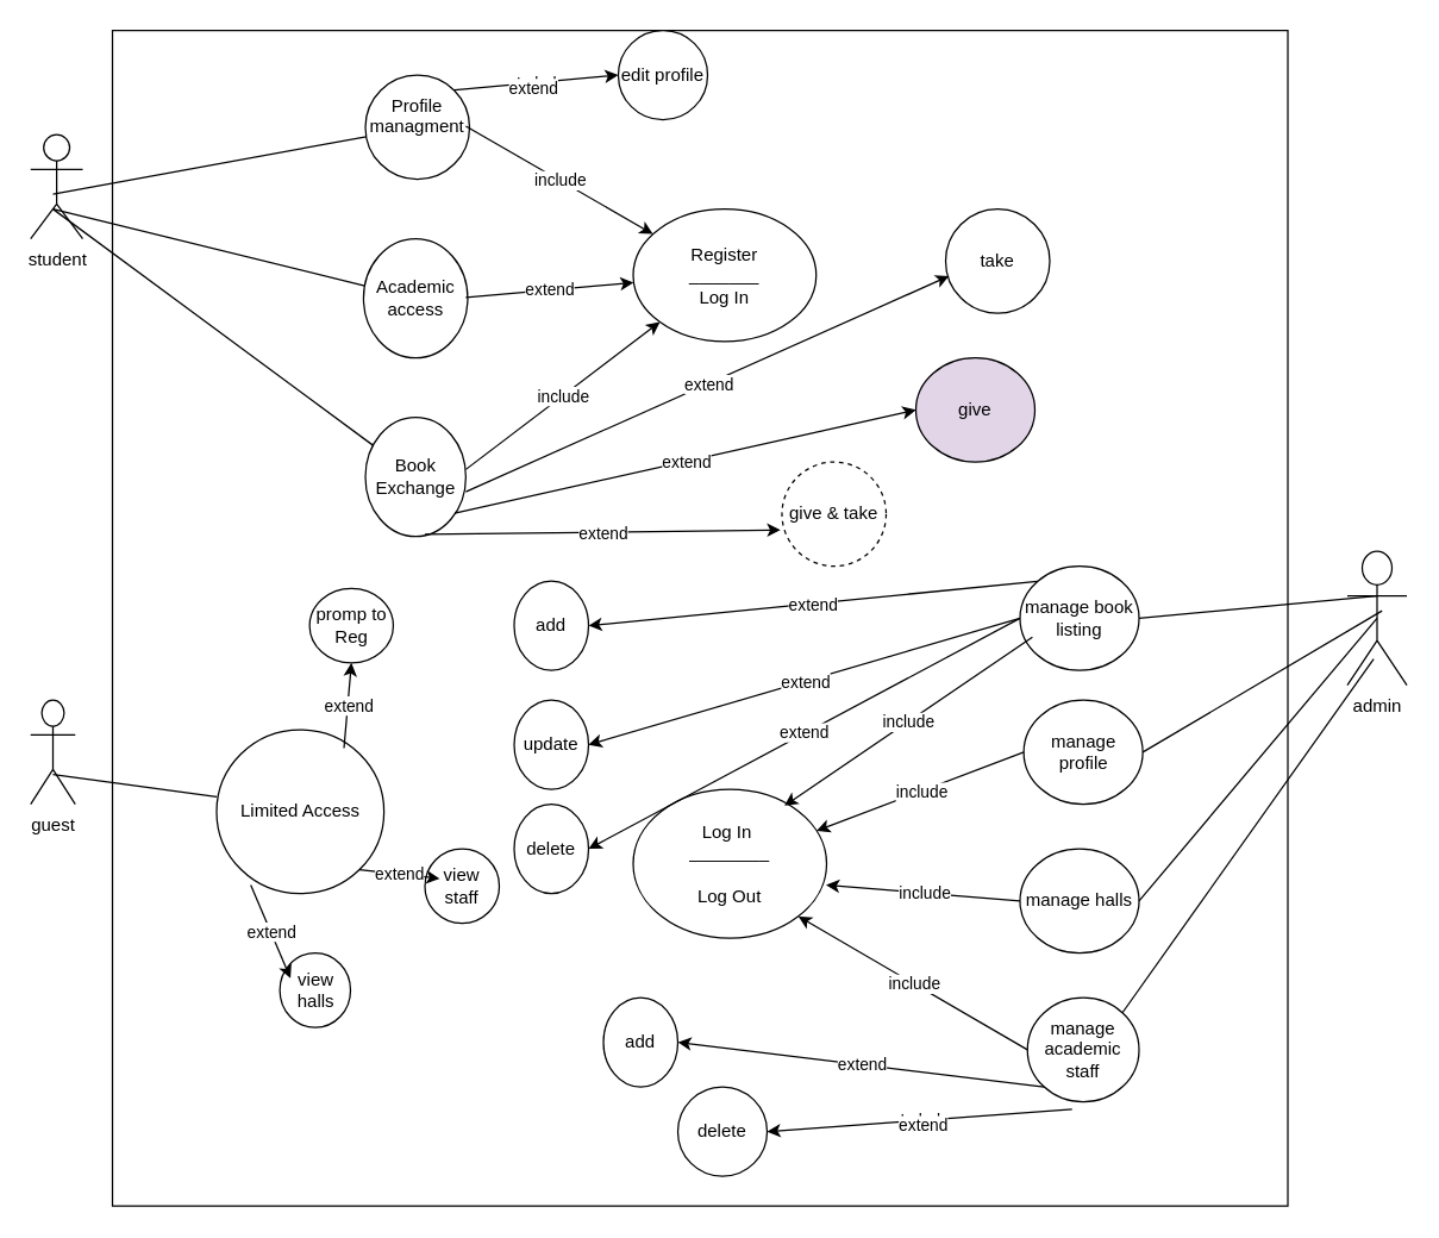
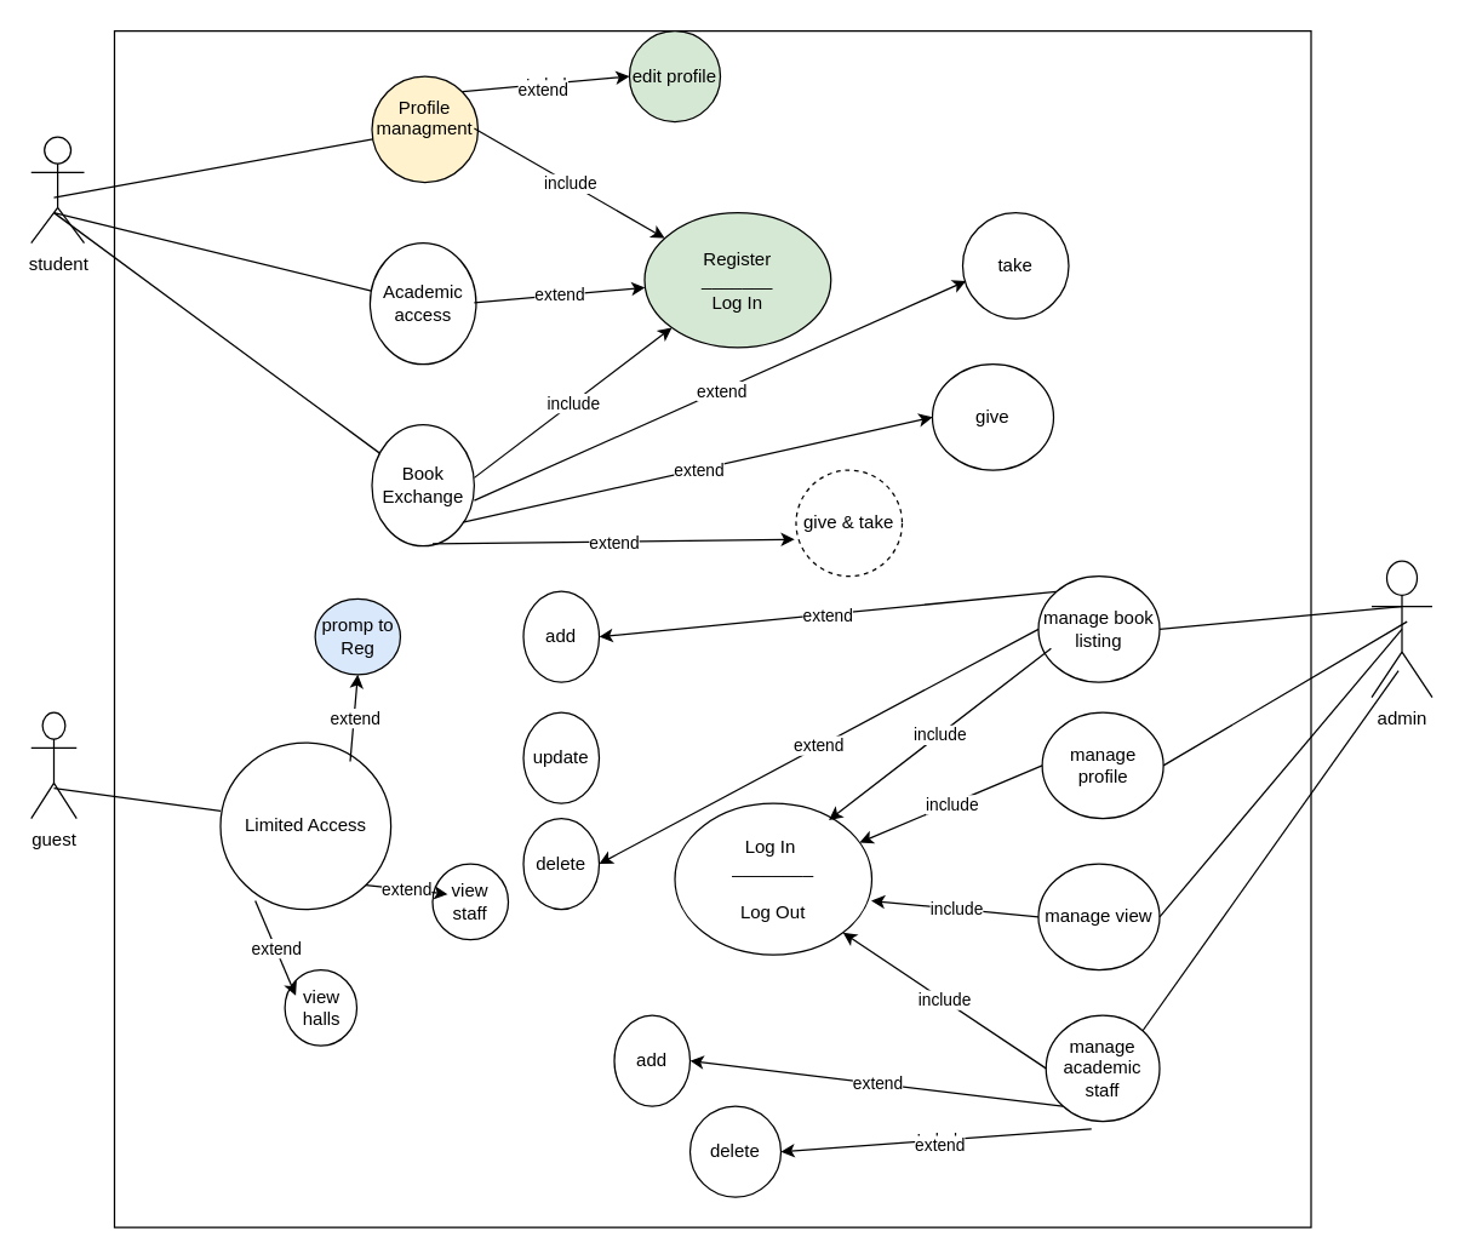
  <mxCell id="0" />
  <mxCell id="1" parent="0" />
  <mxCell id="2" value="student" style="shape=umlActor;verticalLabelPosition=bottom;verticalAlign=top;html=1;outlineConnect=0;" parent="1" vertex="1"><mxGeometry x="20" y="90" width="35" height="70" as="geometry" /></mxCell>
  <mxCell id="3" value="" style="whiteSpace=wrap;html=1;aspect=fixed;" parent="1" vertex="1"><mxGeometry x="75" y="20" width="790" height="790" as="geometry" /></mxCell>
  <mxCell id="4" value="guest" style="shape=umlActor;verticalLabelPosition=bottom;verticalAlign=top;html=1;outlineConnect=0;" parent="1" vertex="1"><mxGeometry x="20" y="470" width="30" height="70" as="geometry" /></mxCell>
  <mxCell id="5" value="admin" style="shape=umlActor;verticalLabelPosition=bottom;verticalAlign=top;html=1;outlineConnect=0;" parent="1" vertex="1"><mxGeometry x="905" y="370" width="40" height="90" as="geometry" /></mxCell>
- <mxCell id="6" value="Register&lt;div&gt;_______&lt;/div&gt;&lt;div&gt;Log In&lt;/div&gt;" style="ellipse;whiteSpace=wrap;html=1;" parent="1" vertex="1"><mxGeometry x="425" y="140" width="123" height="89" as="geometry" /></mxCell>
- <mxCell id="7" value="Profile managment&lt;div&gt;&lt;br&gt;&lt;/div&gt;" style="ellipse;whiteSpace=wrap;html=1;" parent="1" vertex="1"><mxGeometry x="245" y="50" width="70" height="70" as="geometry" /></mxCell>
+ <mxCell id="6" value="Register&lt;div&gt;_______&lt;/div&gt;&lt;div&gt;Log In&lt;/div&gt;" style="ellipse;whiteSpace=wrap;html=1;fillColor=#d5e8d4;" parent="1" vertex="1"><mxGeometry x="425" y="140" width="123" height="89" as="geometry" /></mxCell>
+ <mxCell id="7" value="Profile managment&lt;div&gt;&lt;br&gt;&lt;/div&gt;" style="ellipse;whiteSpace=wrap;html=1;fillColor=#fff2cc;" parent="1" vertex="1"><mxGeometry x="245" y="50" width="70" height="70" as="geometry" /></mxCell>
  <mxCell id="8" value="Book Exchange" style="ellipse;whiteSpace=wrap;html=1;" parent="1" vertex="1"><mxGeometry x="245" y="280" width="67.5" height="80" as="geometry" /></mxCell>
  <mxCell id="9" value="Academic access" style="ellipse;whiteSpace=wrap;html=1;" parent="1" vertex="1"><mxGeometry x="243.75" y="160" width="70" height="80" as="geometry" /></mxCell>
- <mxCell id="10" value="edit profile" style="ellipse;whiteSpace=wrap;html=1;" parent="1" vertex="1"><mxGeometry x="415" y="20" width="60" height="60" as="geometry" /></mxCell>
+ <mxCell id="10" value="edit profile" style="ellipse;whiteSpace=wrap;html=1;fillColor=#d5e8d4;" parent="1" vertex="1"><mxGeometry x="415" y="20" width="60" height="60" as="geometry" /></mxCell>
  <mxCell id="11" value="" style="endArrow=none;html=1;rounded=0;" parent="1" target="7" edge="1"><mxGeometry width="50" height="50" relative="1" as="geometry"><mxPoint x="35" y="130" as="sourcePoint" /><mxPoint x="85" y="80" as="targetPoint" /></mxGeometry></mxCell>
  <mxCell id="12" value="" style="endArrow=none;html=1;rounded=0;" parent="1" target="9" edge="1"><mxGeometry width="50" height="50" relative="1" as="geometry"><mxPoint x="35" y="140" as="sourcePoint" /><mxPoint x="85" y="90" as="targetPoint" /></mxGeometry></mxCell>
  <mxCell id="13" value="" style="endArrow=none;html=1;rounded=0;" parent="1" target="8" edge="1"><mxGeometry width="50" height="50" relative="1" as="geometry"><mxPoint x="35" y="140" as="sourcePoint" /><mxPoint x="85" y="90" as="targetPoint" /></mxGeometry></mxCell>
  <mxCell id="14" value="extend" style="endArrow=classic;html=1;rounded=0;" parent="1" target="6" edge="1"><mxGeometry relative="1" as="geometry"><mxPoint x="312.5" y="199.33" as="sourcePoint" /><mxPoint x="412.5" y="199.33" as="targetPoint" /></mxGeometry></mxCell>
  <mxCell id="15" value="include" style="endArrow=classic;html=1;rounded=0;" parent="1" target="6" edge="1"><mxGeometry relative="1" as="geometry"><mxPoint x="312.5" y="84.33" as="sourcePoint" /><mxPoint x="412.5" y="84.33" as="targetPoint" /></mxGeometry></mxCell>
  <mxCell id="16" value="" style="endArrow=classic;html=1;rounded=0;entryX=0;entryY=1;entryDx=0;entryDy=0;" parent="1" target="6" edge="1"><mxGeometry relative="1" as="geometry"><mxPoint x="312.5" y="315" as="sourcePoint" /><mxPoint x="412.5" y="315" as="targetPoint" /></mxGeometry></mxCell>
  <mxCell id="17" value="include" style="edgeLabel;resizable=0;html=1;;align=center;verticalAlign=middle;" parent="16" connectable="0" vertex="1"><mxGeometry relative="1" as="geometry" /></mxCell>
  <mxCell id="18" value="" style="endArrow=classic;html=1;rounded=0;entryX=0;entryY=0.5;entryDx=0;entryDy=0;" parent="1" target="10" edge="1"><mxGeometry relative="1" as="geometry"><mxPoint x="305" y="60" as="sourcePoint" /><mxPoint x="405" y="60" as="targetPoint" /></mxGeometry></mxCell>
  <mxCell id="19" value="Label" style="edgeLabel;resizable=0;html=1;;align=center;verticalAlign=middle;" parent="18" connectable="0" vertex="1"><mxGeometry relative="1" as="geometry" /></mxCell>
  <mxCell id="20" value="extend" style="edgeLabel;html=1;align=center;verticalAlign=middle;resizable=0;points=[];" parent="18" vertex="1" connectable="0"><mxGeometry x="-0.054" y="-3" relative="1" as="geometry"><mxPoint as="offset" /></mxGeometry></mxCell>
  <mxCell id="21" value="give &amp;amp; take" style="ellipse;whiteSpace=wrap;html=1;dashed=1;" vertex="1" parent="1"><mxGeometry x="525" y="310" width="70" height="70" as="geometry" /></mxCell>
- <mxCell id="22" value="give" style="ellipse;whiteSpace=wrap;html=1;fillColor=#e1d5e7;" vertex="1" parent="1"><mxGeometry x="615" y="240" width="80" height="70" as="geometry" /></mxCell>
+ <mxCell id="22" value="give" style="ellipse;whiteSpace=wrap;html=1;" vertex="1" parent="1"><mxGeometry x="615" y="240" width="80" height="70" as="geometry" /></mxCell>
  <mxCell id="23" value="take" style="ellipse;whiteSpace=wrap;html=1;" vertex="1" parent="1"><mxGeometry x="635" y="140" width="70" height="70" as="geometry" /></mxCell>
  <mxCell id="24" value="" style="endArrow=classic;html=1;rounded=0;entryX=-0.014;entryY=0.652;entryDx=0;entryDy=0;entryPerimeter=0;" edge="1" parent="1" target="21"><mxGeometry relative="1" as="geometry"><mxPoint x="285" y="358.67" as="sourcePoint" /><mxPoint x="385" y="358.67" as="targetPoint" /></mxGeometry></mxCell>
  <mxCell id="25" value="extend" style="edgeLabel;resizable=0;html=1;;align=center;verticalAlign=middle;" connectable="0" vertex="1" parent="24"><mxGeometry relative="1" as="geometry" /></mxCell>
  <mxCell id="26" value="" style="endArrow=classic;html=1;rounded=0;entryX=0;entryY=0.5;entryDx=0;entryDy=0;" edge="1" parent="1" target="22"><mxGeometry relative="1" as="geometry"><mxPoint x="305" y="344.33" as="sourcePoint" /><mxPoint x="405" y="344.33" as="targetPoint" /></mxGeometry></mxCell>
  <mxCell id="27" value="extend" style="edgeLabel;resizable=0;html=1;;align=center;verticalAlign=middle;" connectable="0" vertex="1" parent="26"><mxGeometry relative="1" as="geometry" /></mxCell>
  <mxCell id="28" value="" style="endArrow=classic;html=1;rounded=0;entryX=0.033;entryY=0.643;entryDx=0;entryDy=0;entryPerimeter=0;" edge="1" parent="1" target="23"><mxGeometry relative="1" as="geometry"><mxPoint x="312.5" y="330" as="sourcePoint" /><mxPoint x="412.5" y="330" as="targetPoint" /></mxGeometry></mxCell>
  <mxCell id="29" value="extend" style="edgeLabel;resizable=0;html=1;;align=center;verticalAlign=middle;" connectable="0" vertex="1" parent="28"><mxGeometry relative="1" as="geometry" /></mxCell>
- <mxCell id="30" value="Log In&amp;nbsp;&lt;div&gt;________&lt;/div&gt;&lt;div&gt;&lt;br&gt;&lt;/div&gt;&lt;div&gt;Log Out&lt;/div&gt;" style="ellipse;whiteSpace=wrap;html=1;" vertex="1" parent="1"><mxGeometry x="425" y="530" width="130" height="100" as="geometry" /></mxCell>
+ <mxCell id="30" value="Log In&amp;nbsp;&lt;div&gt;________&lt;/div&gt;&lt;div&gt;&lt;br&gt;&lt;/div&gt;&lt;div&gt;Log Out&lt;/div&gt;" style="ellipse;whiteSpace=wrap;html=1;" vertex="1" parent="1"><mxGeometry x="445" y="530" width="130" height="100" as="geometry" /></mxCell>
  <mxCell id="31" value="manage academic staff" style="ellipse;whiteSpace=wrap;html=1;" vertex="1" parent="1"><mxGeometry x="690" y="670" width="75" height="70" as="geometry" /></mxCell>
- <mxCell id="32" value="manage halls" style="ellipse;whiteSpace=wrap;html=1;" vertex="1" parent="1"><mxGeometry x="685" y="570" width="80" height="70" as="geometry" /></mxCell>
+ <mxCell id="32" value="manage view" style="ellipse;whiteSpace=wrap;html=1;" vertex="1" parent="1"><mxGeometry x="685" y="570" width="80" height="70" as="geometry" /></mxCell>
  <mxCell id="33" value="manage book listing" style="ellipse;whiteSpace=wrap;html=1;" vertex="1" parent="1"><mxGeometry x="685" y="380" width="80" height="70" as="geometry" /></mxCell>
  <mxCell id="34" value="manage profile" style="ellipse;whiteSpace=wrap;html=1;" vertex="1" parent="1"><mxGeometry x="687.5" y="470" width="80" height="70" as="geometry" /></mxCell>
  <mxCell id="35" value="" style="endArrow=none;html=1;rounded=0;entryX=0.442;entryY=0.804;entryDx=0;entryDy=0;exitX=1;exitY=0;exitDx=0;exitDy=0;entryPerimeter=0;" edge="1" parent="1" source="31" target="5"><mxGeometry width="50" height="50" relative="1" as="geometry"><mxPoint x="915.004" y="560" as="sourcePoint" /><mxPoint x="921.804" y="420.002" as="targetPoint" /></mxGeometry></mxCell>
  <mxCell id="36" value="" style="endArrow=none;html=1;rounded=0;entryX=0.5;entryY=0.5;entryDx=0;entryDy=0;exitX=1;exitY=0.5;exitDx=0;exitDy=0;entryPerimeter=0;" edge="1" parent="1" source="32" target="5"><mxGeometry width="50" height="50" relative="1" as="geometry"><mxPoint x="814.997" y="420.002" as="sourcePoint" /><mxPoint x="926.01" y="436.21" as="targetPoint" /></mxGeometry></mxCell>
  <mxCell id="37" value="" style="endArrow=none;html=1;rounded=0;exitX=1;exitY=0.5;exitDx=0;exitDy=0;" edge="1" parent="1" source="34"><mxGeometry width="50" height="50" relative="1" as="geometry"><mxPoint x="835" y="427.88" as="sourcePoint" /><mxPoint x="928.337" y="410.001" as="targetPoint" /></mxGeometry></mxCell>
  <mxCell id="38" value="" style="endArrow=none;html=1;rounded=0;exitX=1;exitY=0.5;exitDx=0;exitDy=0;" edge="1" parent="1" source="33"><mxGeometry width="50" height="50" relative="1" as="geometry"><mxPoint x="875" y="450" as="sourcePoint" /><mxPoint x="925" y="400" as="targetPoint" /></mxGeometry></mxCell>
  <mxCell id="39" value="" style="endArrow=classic;html=1;rounded=0;entryX=0.782;entryY=0.11;entryDx=0;entryDy=0;entryPerimeter=0;exitX=0.104;exitY=0.681;exitDx=0;exitDy=0;exitPerimeter=0;" edge="1" parent="1" source="33" target="30"><mxGeometry relative="1" as="geometry"><mxPoint x="555" y="410" as="sourcePoint" /><mxPoint x="655" y="410" as="targetPoint" /></mxGeometry></mxCell>
  <mxCell id="40" value="include" style="edgeLabel;resizable=0;html=1;;align=center;verticalAlign=middle;" connectable="0" vertex="1" parent="39"><mxGeometry relative="1" as="geometry" /></mxCell>
  <mxCell id="41" value="" style="endArrow=classic;html=1;rounded=0;exitX=0;exitY=0.5;exitDx=0;exitDy=0;" edge="1" parent="1" source="34" target="30"><mxGeometry relative="1" as="geometry"><mxPoint x="590" y="538.67" as="sourcePoint" /><mxPoint x="690" y="538.67" as="targetPoint" /></mxGeometry></mxCell>
  <mxCell id="42" value="include" style="edgeLabel;resizable=0;html=1;;align=center;verticalAlign=middle;" connectable="0" vertex="1" parent="41"><mxGeometry relative="1" as="geometry" /></mxCell>
  <mxCell id="43" value="" style="endArrow=classic;html=1;rounded=0;entryX=0.997;entryY=0.643;entryDx=0;entryDy=0;entryPerimeter=0;exitX=0;exitY=0.5;exitDx=0;exitDy=0;" edge="1" parent="1" source="32" target="30"><mxGeometry relative="1" as="geometry"><mxPoint x="548" y="604.33" as="sourcePoint" /><mxPoint x="648" y="604.33" as="targetPoint" /></mxGeometry></mxCell>
  <mxCell id="44" value="include" style="edgeLabel;resizable=0;html=1;;align=center;verticalAlign=middle;" connectable="0" vertex="1" parent="43"><mxGeometry relative="1" as="geometry" /></mxCell>
  <mxCell id="45" value="" style="endArrow=classic;html=1;rounded=0;entryX=1;entryY=1;entryDx=0;entryDy=0;exitX=0;exitY=0.5;exitDx=0;exitDy=0;" edge="1" parent="1" source="31" target="30"><mxGeometry relative="1" as="geometry"><mxPoint x="585" y="700" as="sourcePoint" /><mxPoint x="685" y="700" as="targetPoint" /></mxGeometry></mxCell>
  <mxCell id="46" value="include" style="edgeLabel;resizable=0;html=1;;align=center;verticalAlign=middle;" connectable="0" vertex="1" parent="45"><mxGeometry relative="1" as="geometry" /></mxCell>
  <mxCell id="47" value="delete" style="ellipse;whiteSpace=wrap;html=1;" vertex="1" parent="1"><mxGeometry x="345" y="540" width="50" height="60" as="geometry" /></mxCell>
  <mxCell id="48" value="update" style="ellipse;whiteSpace=wrap;html=1;" vertex="1" parent="1"><mxGeometry x="345" y="470" width="50" height="60" as="geometry" /></mxCell>
  <mxCell id="49" value="add" style="ellipse;whiteSpace=wrap;html=1;" vertex="1" parent="1"><mxGeometry x="345" y="390" width="50" height="60" as="geometry" /></mxCell>
- <mxCell id="50" value="" style="endArrow=classic;html=1;rounded=0;entryX=1;entryY=0.5;entryDx=0;entryDy=0;exitX=0;exitY=0.5;exitDx=0;exitDy=0;" edge="1" parent="1" source="33" target="48"><mxGeometry relative="1" as="geometry"><mxPoint x="495" y="410" as="sourcePoint" /><mxPoint x="595" y="410" as="targetPoint" /></mxGeometry></mxCell>
- <mxCell id="51" value="extend" style="edgeLabel;resizable=0;html=1;;align=center;verticalAlign=middle;" connectable="0" vertex="1" parent="50"><mxGeometry relative="1" as="geometry" /></mxCell>
  <mxCell id="52" value="" style="endArrow=classic;html=1;rounded=0;entryX=1;entryY=0.5;entryDx=0;entryDy=0;exitX=0;exitY=0;exitDx=0;exitDy=0;" edge="1" parent="1" source="33" target="49"><mxGeometry relative="1" as="geometry"><mxPoint x="436.5" y="400" as="sourcePoint" /><mxPoint x="536.5" y="400" as="targetPoint" /></mxGeometry></mxCell>
  <mxCell id="53" value="extend" style="edgeLabel;resizable=0;html=1;;align=center;verticalAlign=middle;" connectable="0" vertex="1" parent="52"><mxGeometry relative="1" as="geometry" /></mxCell>
  <mxCell id="54" value="extend" style="endArrow=classic;html=1;rounded=0;entryX=1;entryY=0.5;entryDx=0;entryDy=0;exitX=0;exitY=0.5;exitDx=0;exitDy=0;" edge="1" parent="1" source="33" target="47"><mxGeometry relative="1" as="geometry"><mxPoint x="228.75" y="640" as="sourcePoint" /><mxPoint x="328.75" y="640" as="targetPoint" /></mxGeometry></mxCell>
  <mxCell id="55" value="delete" style="ellipse;whiteSpace=wrap;html=1;" vertex="1" parent="1"><mxGeometry x="455" y="730" width="60" height="60" as="geometry" /></mxCell>
  <mxCell id="56" value="add" style="ellipse;whiteSpace=wrap;html=1;" vertex="1" parent="1"><mxGeometry x="405" y="670" width="50" height="60" as="geometry" /></mxCell>
  <mxCell id="57" value="" style="endArrow=classic;html=1;rounded=0;entryX=1;entryY=0.5;entryDx=0;entryDy=0;exitX=0.4;exitY=1.071;exitDx=0;exitDy=0;exitPerimeter=0;" edge="1" parent="1" source="31" target="55"><mxGeometry relative="1" as="geometry"><mxPoint x="565" y="750" as="sourcePoint" /><mxPoint x="665" y="750" as="targetPoint" /></mxGeometry></mxCell>
  <mxCell id="58" value="Label" style="edgeLabel;resizable=0;html=1;;align=center;verticalAlign=middle;" connectable="0" vertex="1" parent="57"><mxGeometry relative="1" as="geometry" /></mxCell>
  <mxCell id="59" value="extend" style="edgeLabel;html=1;align=center;verticalAlign=middle;resizable=0;points=[];" vertex="1" connectable="0" parent="57"><mxGeometry x="-0.022" y="3" relative="1" as="geometry"><mxPoint as="offset" /></mxGeometry></mxCell>
  <mxCell id="60" value="" style="endArrow=classic;html=1;rounded=0;entryX=1;entryY=0.5;entryDx=0;entryDy=0;exitX=0;exitY=1;exitDx=0;exitDy=0;" edge="1" parent="1" source="31" target="56"><mxGeometry relative="1" as="geometry"><mxPoint x="460" y="680" as="sourcePoint" /><mxPoint x="560" y="680" as="targetPoint" /></mxGeometry></mxCell>
  <mxCell id="61" value="extend" style="edgeLabel;resizable=0;html=1;;align=center;verticalAlign=middle;" connectable="0" vertex="1" parent="60"><mxGeometry relative="1" as="geometry" /></mxCell>
  <mxCell id="62" value="Limited Access" style="ellipse;whiteSpace=wrap;html=1;" vertex="1" parent="1"><mxGeometry x="145" y="490" width="112.5" height="110" as="geometry" /></mxCell>
  <mxCell id="63" value="" style="endArrow=none;html=1;rounded=0;entryX=0;entryY=0.409;entryDx=0;entryDy=0;entryPerimeter=0;" edge="1" parent="1" target="62"><mxGeometry width="50" height="50" relative="1" as="geometry"><mxPoint x="35" y="520" as="sourcePoint" /><mxPoint x="85" y="470" as="targetPoint" /></mxGeometry></mxCell>
- <mxCell id="64" value="promp to Reg" style="ellipse;whiteSpace=wrap;html=1;" vertex="1" parent="1"><mxGeometry x="207.5" y="395" width="56.25" height="50" as="geometry" /></mxCell>
+ <mxCell id="64" value="promp to Reg" style="ellipse;whiteSpace=wrap;html=1;fillColor=#dae8fc;" vertex="1" parent="1"><mxGeometry x="207.5" y="395" width="56.25" height="50" as="geometry" /></mxCell>
  <mxCell id="65" value="view staff" style="ellipse;whiteSpace=wrap;html=1;" vertex="1" parent="1"><mxGeometry x="285" y="570" width="50" height="50" as="geometry" /></mxCell>
  <mxCell id="66" value="view halls" style="ellipse;whiteSpace=wrap;html=1;" vertex="1" parent="1"><mxGeometry x="187.5" y="640" width="47.5" height="50" as="geometry" /></mxCell>
  <mxCell id="67" value="" style="endArrow=classic;html=1;rounded=0;entryX=0.151;entryY=0.34;entryDx=0;entryDy=0;entryPerimeter=0;exitX=0.204;exitY=0.948;exitDx=0;exitDy=0;exitPerimeter=0;" edge="1" parent="1" source="62" target="66"><mxGeometry relative="1" as="geometry"><mxPoint x="95" y="650" as="sourcePoint" /><mxPoint x="195" y="650" as="targetPoint" /></mxGeometry></mxCell>
  <mxCell id="68" value="extend" style="edgeLabel;resizable=0;html=1;;align=center;verticalAlign=middle;" connectable="0" vertex="1" parent="67"><mxGeometry relative="1" as="geometry" /></mxCell>
  <mxCell id="69" value="" style="endArrow=classic;html=1;rounded=0;exitX=1;exitY=1;exitDx=0;exitDy=0;" edge="1" parent="1" source="62"><mxGeometry relative="1" as="geometry"><mxPoint x="195" y="590" as="sourcePoint" /><mxPoint x="295" y="590" as="targetPoint" /></mxGeometry></mxCell>
  <mxCell id="70" value="extend" style="edgeLabel;resizable=0;html=1;;align=center;verticalAlign=middle;" connectable="0" vertex="1" parent="69"><mxGeometry relative="1" as="geometry" /></mxCell>
  <mxCell id="71" value="" style="endArrow=classic;html=1;rounded=0;entryX=0.5;entryY=1;entryDx=0;entryDy=0;exitX=0.761;exitY=0.112;exitDx=0;exitDy=0;exitPerimeter=0;" edge="1" parent="1" source="62" target="64"><mxGeometry relative="1" as="geometry"><mxPoint x="205" y="480" as="sourcePoint" /><mxPoint x="305" y="480" as="targetPoint" /></mxGeometry></mxCell>
  <mxCell id="72" value="extend" style="edgeLabel;resizable=0;html=1;;align=center;verticalAlign=middle;" connectable="0" vertex="1" parent="71"><mxGeometry relative="1" as="geometry" /></mxCell>
